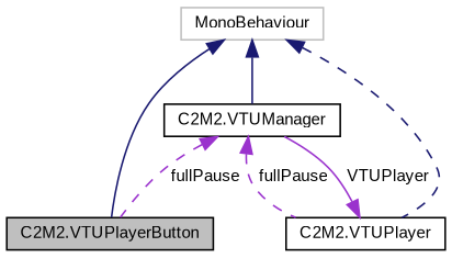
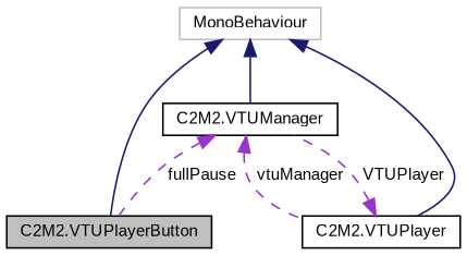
  digraph {
    fontname="Liberation Sans"
    node [color=black fillcolor=white fontname="Liberation Sans" fontsize=10 shape=record style=filled]
    edge [color=midnightblue dir=back fontname="Liberation Sans" fontsize=10 labelfontname=Helvetica labelfontsize=10 style=solid]
    n1 [fillcolor=grey75 fontcolor=black height=0.2 label="C2M2.VTUPlayerButton" width=0.4]
    n2 [color=grey75 height=0.2 label=MonoBehaviour width=0.4]
    n3 [height=0.2 label="C2M2.VTUManager" width=0.4]
    n4 [height=0.2 label="C2M2.VTUPlayer" width=0.4]
    n2 -> n1
    n2 -> n3
-   n2 -> n4 [style=dashed]
+   n2 -> n4
    n3 -> n1 [color=darkorchid3 label=" fullPause" style=dashed]
-   n3 -> n4 [color=darkorchid3 label=" fullPause" style=dashed]
-   n4 -> n3 [color=darkorchid3 label=" VTUPlayer"]
+   n3 -> n4 [color=darkorchid3 label=" vtuManager" style=dashed]
+   n4 -> n3 [color=darkorchid3 label=" VTUPlayer" style=dashed]
  }
